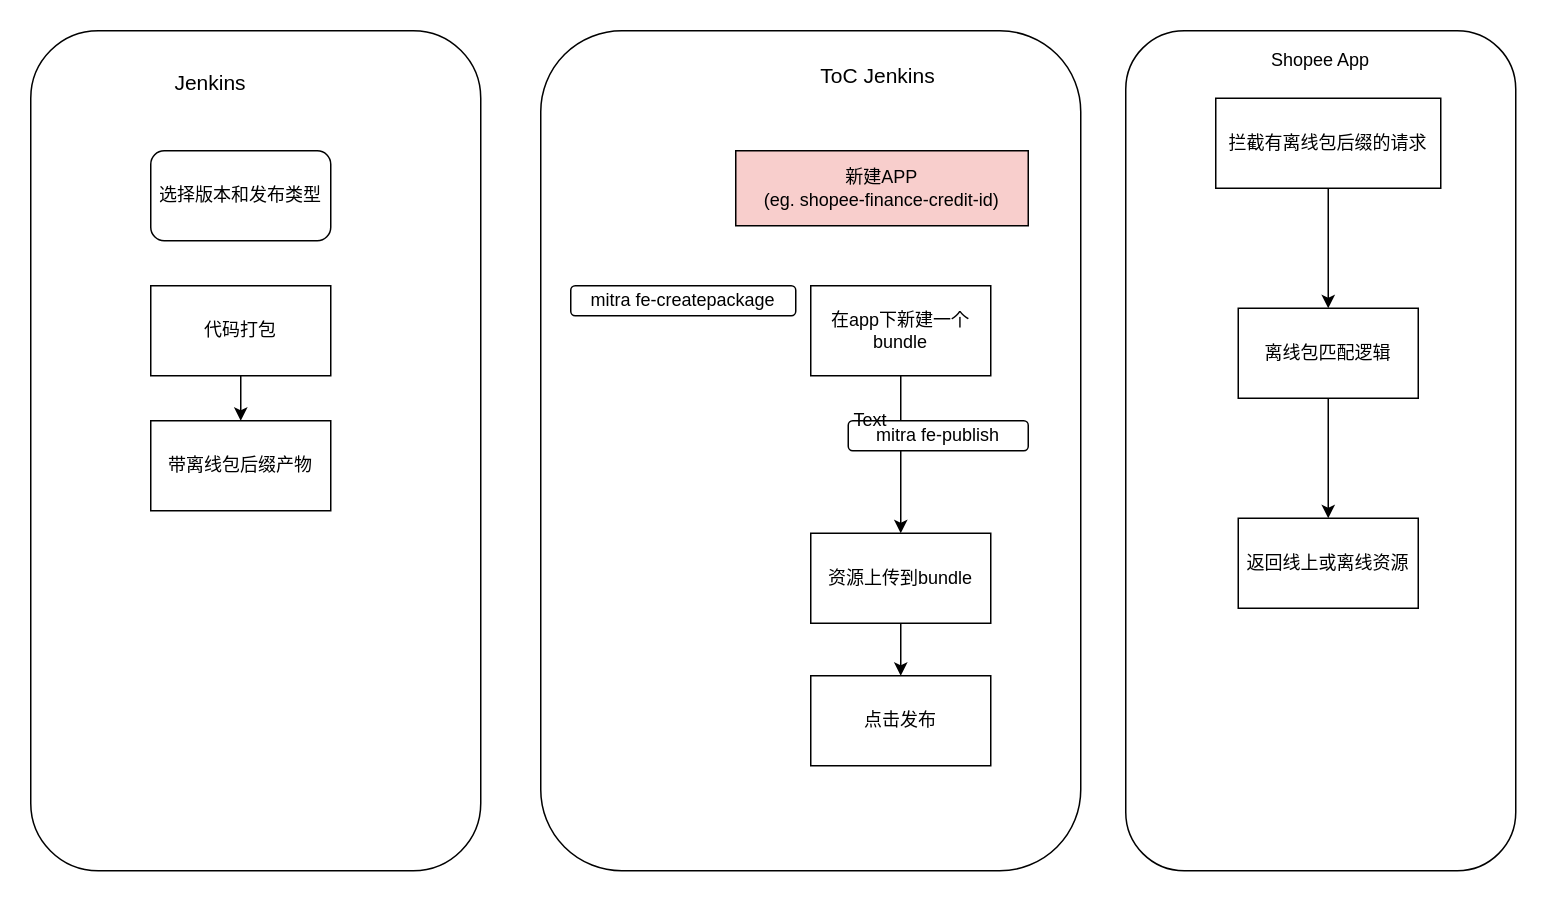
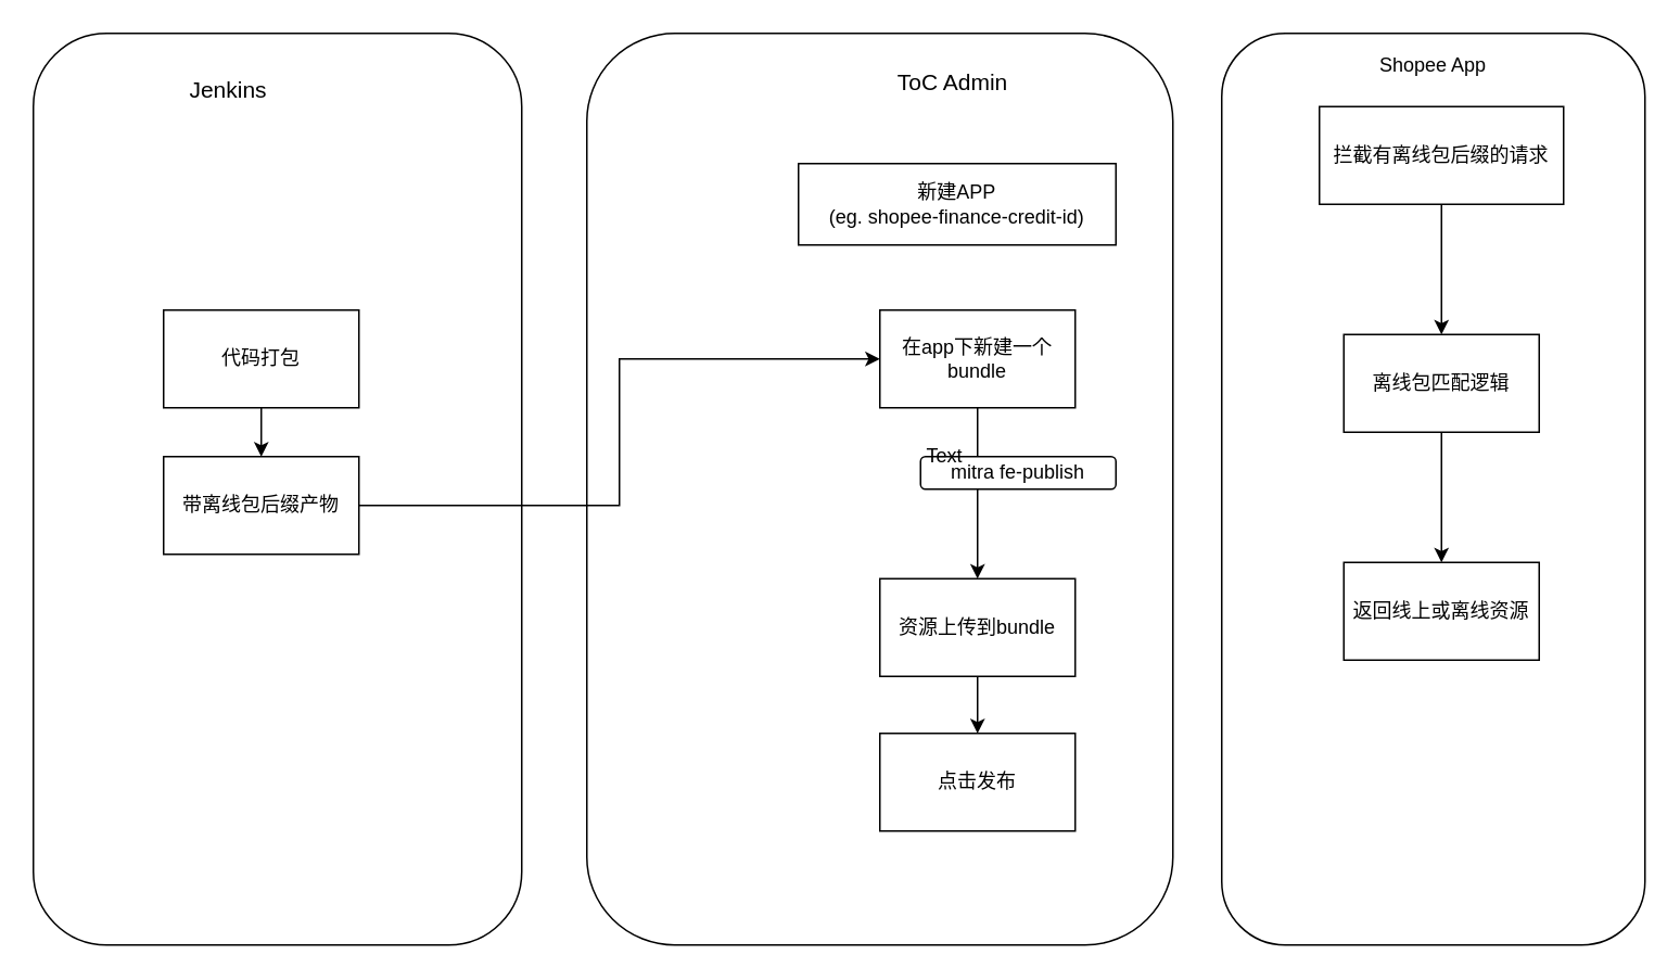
  <mxCell id="0" />
  <mxCell id="1" parent="0" />
  <mxCell id="2" value="" style="rounded=1;whiteSpace=wrap;html=1;" vertex="1" parent="1"><mxGeometry x="20" y="20" width="300" height="560" as="geometry" /></mxCell>
  <mxCell id="3" value="" style="rounded=1;whiteSpace=wrap;html=1;" vertex="1" parent="1"><mxGeometry x="360" y="20" width="360" height="560" as="geometry" /></mxCell>
- <mxCell id="4" value="新建APP&lt;br&gt;(eg. shopee-finance-credit-id)" style="rounded=0;whiteSpace=wrap;html=1;fillColor=#f8cecc;" vertex="1" parent="1"><mxGeometry x="490" y="100" width="195" height="50" as="geometry" /></mxCell>
- <mxCell id="5" value="&lt;font style=&quot;font-size: 14px&quot;&gt;ToC Jenkins&lt;/font&gt;" style="text;html=1;strokeColor=none;fillColor=none;align=center;verticalAlign=middle;whiteSpace=wrap;rounded=0;" vertex="1" parent="1"><mxGeometry x="510" y="40" width="150" height="20" as="geometry" /></mxCell>
+ <mxCell id="4" value="新建APP&lt;br&gt;(eg. shopee-finance-credit-id)" style="rounded=0;whiteSpace=wrap;html=1;" vertex="1" parent="1"><mxGeometry x="490" y="100" width="195" height="50" as="geometry" /></mxCell>
+ <mxCell id="5" value="&lt;font style=&quot;font-size: 14px&quot;&gt;ToC Admin&lt;/font&gt;" style="text;html=1;strokeColor=none;fillColor=none;align=center;verticalAlign=middle;whiteSpace=wrap;rounded=0;" vertex="1" parent="1"><mxGeometry x="510" y="40" width="150" height="20" as="geometry" /></mxCell>
+ <mxCell id="6" value="" style="edgeStyle=orthogonalEdgeStyle;rounded=0;orthogonalLoop=1;jettySize=auto;html=1;exitX=1;exitY=0.5;exitDx=0;exitDy=0;entryX=0;entryY=0.5;entryDx=0;entryDy=0;" edge="1" parent="1" source="25" target="10"><mxGeometry relative="1" as="geometry" /></mxCell>
  <mxCell id="7" value="" style="edgeStyle=orthogonalEdgeStyle;rounded=0;orthogonalLoop=1;jettySize=auto;html=1;" edge="1" parent="1" source="8" target="25"><mxGeometry relative="1" as="geometry" /></mxCell>
  <mxCell id="8" value="代码打包" style="rounded=0;whiteSpace=wrap;html=1;" vertex="1" parent="1"><mxGeometry x="100" y="190" width="120" height="60" as="geometry" /></mxCell>
  <mxCell id="9" value="" style="edgeStyle=orthogonalEdgeStyle;rounded=0;orthogonalLoop=1;jettySize=auto;html=1;" edge="1" parent="1" source="10" target="12"><mxGeometry relative="1" as="geometry" /></mxCell>
  <mxCell id="10" value="在app下新建一个bundle" style="whiteSpace=wrap;html=1;rounded=0;" vertex="1" parent="1"><mxGeometry x="540" y="190" width="120" height="60" as="geometry" /></mxCell>
  <mxCell id="11" value="" style="edgeStyle=orthogonalEdgeStyle;rounded=0;orthogonalLoop=1;jettySize=auto;html=1;" edge="1" parent="1" source="12" target="13"><mxGeometry relative="1" as="geometry" /></mxCell>
  <mxCell id="12" value="资源上传到bundle" style="whiteSpace=wrap;html=1;rounded=0;" vertex="1" parent="1"><mxGeometry x="540" y="355" width="120" height="60" as="geometry" /></mxCell>
  <mxCell id="13" value="点击发布" style="whiteSpace=wrap;html=1;rounded=0;" vertex="1" parent="1"><mxGeometry x="540" y="450" width="120" height="60" as="geometry" /></mxCell>
  <mxCell id="14" value="" style="rounded=1;whiteSpace=wrap;html=1;" vertex="1" parent="1"><mxGeometry x="750" y="20" width="260" height="560" as="geometry" /></mxCell>
  <mxCell id="15" value="Shopee App" style="text;html=1;strokeColor=none;fillColor=none;align=center;verticalAlign=middle;whiteSpace=wrap;rounded=0;" vertex="1" parent="1"><mxGeometry x="820" y="30" width="120" height="20" as="geometry" /></mxCell>
  <mxCell id="16" value="" style="edgeStyle=orthogonalEdgeStyle;rounded=0;orthogonalLoop=1;jettySize=auto;html=1;" edge="1" parent="1" source="17" target="19"><mxGeometry relative="1" as="geometry" /></mxCell>
  <mxCell id="17" value="拦截有离线包后缀的请求" style="rounded=0;whiteSpace=wrap;html=1;" vertex="1" parent="1"><mxGeometry x="810" y="65" width="150" height="60" as="geometry" /></mxCell>
  <mxCell id="18" value="" style="edgeStyle=orthogonalEdgeStyle;rounded=0;orthogonalLoop=1;jettySize=auto;html=1;" edge="1" parent="1" source="19" target="20"><mxGeometry relative="1" as="geometry" /></mxCell>
  <mxCell id="19" value="离线包匹配逻辑" style="whiteSpace=wrap;html=1;rounded=0;" vertex="1" parent="1"><mxGeometry x="825" y="205" width="120" height="60" as="geometry" /></mxCell>
  <mxCell id="20" value="返回线上或离线资源" style="whiteSpace=wrap;html=1;rounded=0;" vertex="1" parent="1"><mxGeometry x="825" y="345" width="120" height="60" as="geometry" /></mxCell>
  <mxCell id="21" value="&lt;font style=&quot;font-size: 14px&quot;&gt;Jenkins&lt;/font&gt;" style="text;html=1;strokeColor=none;fillColor=none;align=center;verticalAlign=middle;whiteSpace=wrap;rounded=0;" vertex="1" parent="1"><mxGeometry x="100" y="40" width="80" height="30" as="geometry" /></mxCell>
  <mxCell id="22" value="mitra fe-publish" style="rounded=1;whiteSpace=wrap;html=1;" vertex="1" parent="1"><mxGeometry x="565" y="280" width="120" height="20" as="geometry" /></mxCell>
- <mxCell id="23" value="mitra fe-createpackage" style="rounded=1;whiteSpace=wrap;html=1;" vertex="1" parent="1"><mxGeometry x="380" y="190" width="150" height="20" as="geometry" /></mxCell>
- <mxCell id="24" value="选择版本和发布类型" style="rounded=1;whiteSpace=wrap;html=1;" vertex="1" parent="1"><mxGeometry x="100" y="100" width="120" height="60" as="geometry" /></mxCell>
  <mxCell id="25" value="带离线包后缀产物" style="whiteSpace=wrap;html=1;rounded=0;" vertex="1" parent="1"><mxGeometry x="100" y="280" width="120" height="60" as="geometry" /></mxCell>
  <mxCell id="26" value="Text" style="text;html=1;strokeColor=none;fillColor=none;align=center;verticalAlign=middle;whiteSpace=wrap;rounded=0;" vertex="1" parent="1"><mxGeometry x="560" y="270" width="40" height="20" as="geometry" /></mxCell>
